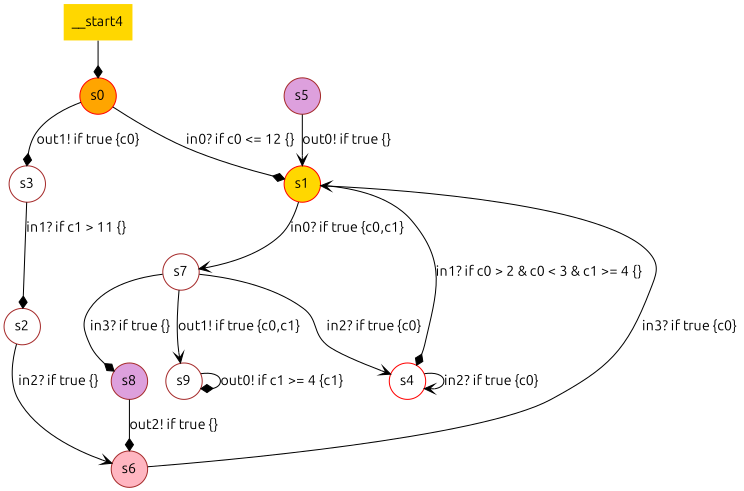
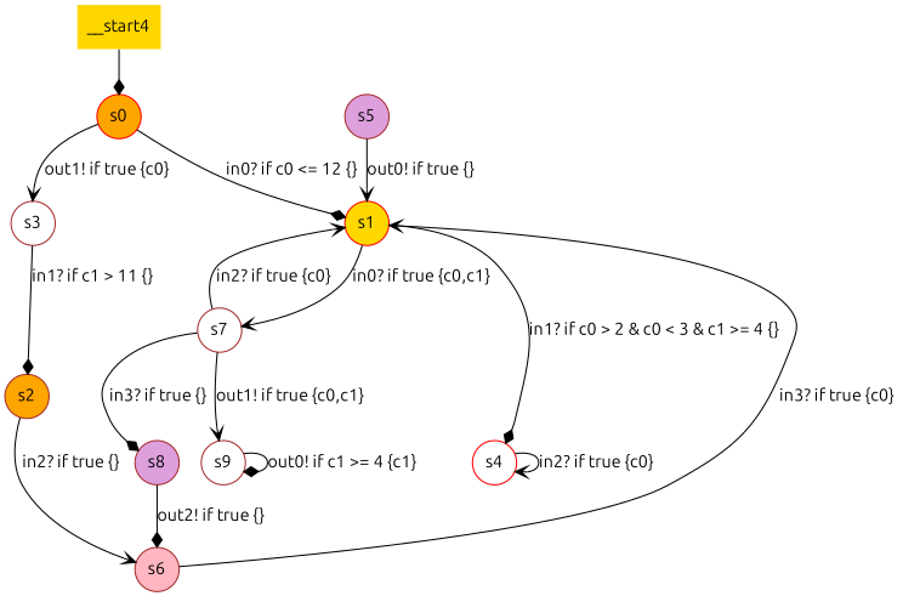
  digraph {
    fontname=Ubuntu
    node [color=brown fillcolor=white fontname=Ubuntu shape=circle style=filled margin=0]
    edge [arrowhead=vee fontname=Ubuntu]
    n1 [fillcolor=gold label=__start4 shape=none margin=""]
    n2 [color=red fillcolor=orange label=s0]
    n3 [color=red fillcolor=gold label=s1]
    n4 [label=s3]
    n5 [color=red label=s4]
    n6 [label=s7]
-   n7 [label=s2]
+   n7 [fillcolor=orange label=s2]
    n8 [label=s9]
    n9 [fillcolor=plum label=s8]
    n10 [fillcolor=lightpink label=s6]
    n11 [fillcolor=plum label=s5]
    n1 -> n2 [arrowhead=diamond]
    n2 -> n3 [arrowhead=diamond label="in0? if c0 <= 12 {} "]
-   n2 -> n4 [arrowhead=diamond label="out1! if true {c0} "]
+   n2 -> n4 [label="out1! if true {c0} "]
    n3 -> n5 [arrowhead=diamond label="in1? if c0 > 2 & c0 < 3 & c1 >= 4 {} "]
    n3 -> n6 [label="in0? if true {c0,c1} "]
    n4 -> n7 [arrowhead=diamond label="in1? if c1 > 11 {} "]
    n5 -> n5 [label="in2? if true {c0} "]
-   n6 -> n5 [label="in2? if true {c0} "]
+   n6 -> n3 [label="in2? if true {c0} "]
    n6 -> n8 [label="out1! if true {c0,c1} "]
    n6 -> n9 [arrowhead=diamond label="in3? if true {} "]
    n7 -> n10 [label="in2? if true {} "]
    n8 -> n8 [arrowhead=diamond label="out0! if c1 >= 4 {c1} "]
    n9 -> n10 [arrowhead=diamond label="out2! if true {} "]
    n10 -> n3 [label="in3? if true {c0} "]
    n11 -> n3 [label="out0! if true {} "]
  }
